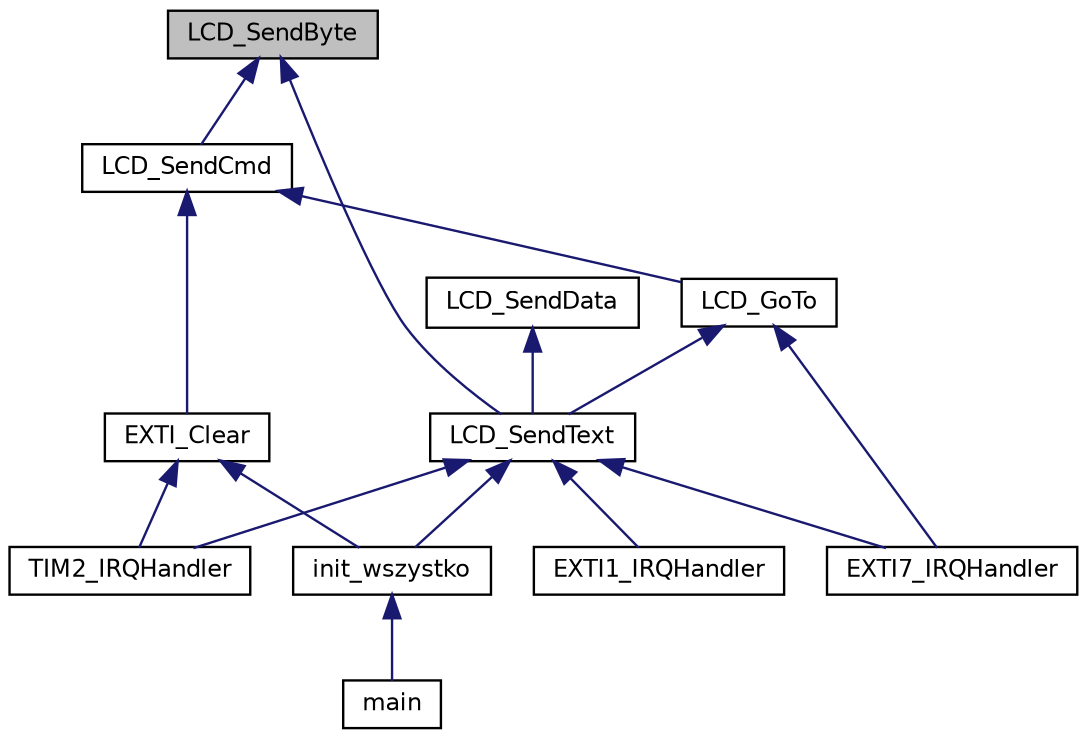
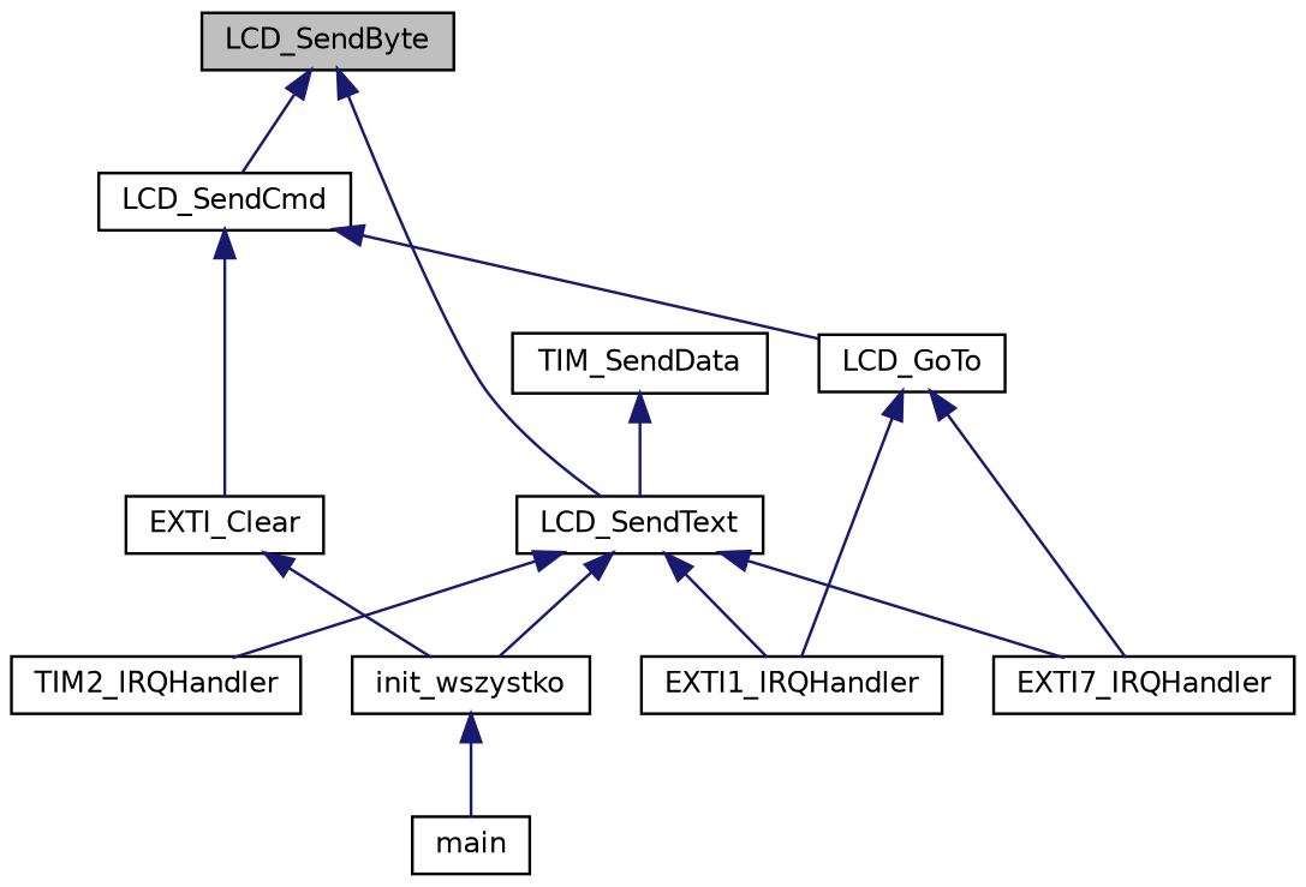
  digraph {
    rankdir=TB
    node [color=black fillcolor=white fontname=Helvetica fontsize=10 shape=record style=filled]
    edge [color=midnightblue dir=back fontname=Helvetica fontsize=10 labelfontname=Helvetica labelfontsize=10 style=solid]
    n1 [fillcolor=grey75 fontcolor=black height=0.2 label=LCD_SendByte width=0.4]
    n2 [height=0.2 label=LCD_SendCmd width=0.4]
    n3 [height=0.2 label=LCD_SendText width=0.4]
    n4 [height=0.2 label=EXTI_Clear width=0.4]
    n5 [height=0.2 label=LCD_GoTo width=0.4]
-   n6 [height=0.2 label=LCD_SendData width=0.4]
+   n6 [height=0.2 label=TIM_SendData width=0.4]
    n7 [height=0.2 label=init_wszystko width=0.4]
    n8 [height=0.2 label=TIM2_IRQHandler width=0.4]
    n9 [height=0.2 label=EXTI1_IRQHandler width=0.4]
    n10 [height=0.2 label=EXTI7_IRQHandler width=0.4]
    n11 [height=0.2 label=main width=0.4]
    n1 -> n2
    n1 -> n3
    n2 -> n4
    n2 -> n5
    n3 -> n7
    n3 -> n8
    n3 -> n9
    n3 -> n10
    n4 -> n7
-   n4 -> n8
-   n5 -> n3
+   n5 -> n9
    n5 -> n10
    n6 -> n3
    n7 -> n11
  }
